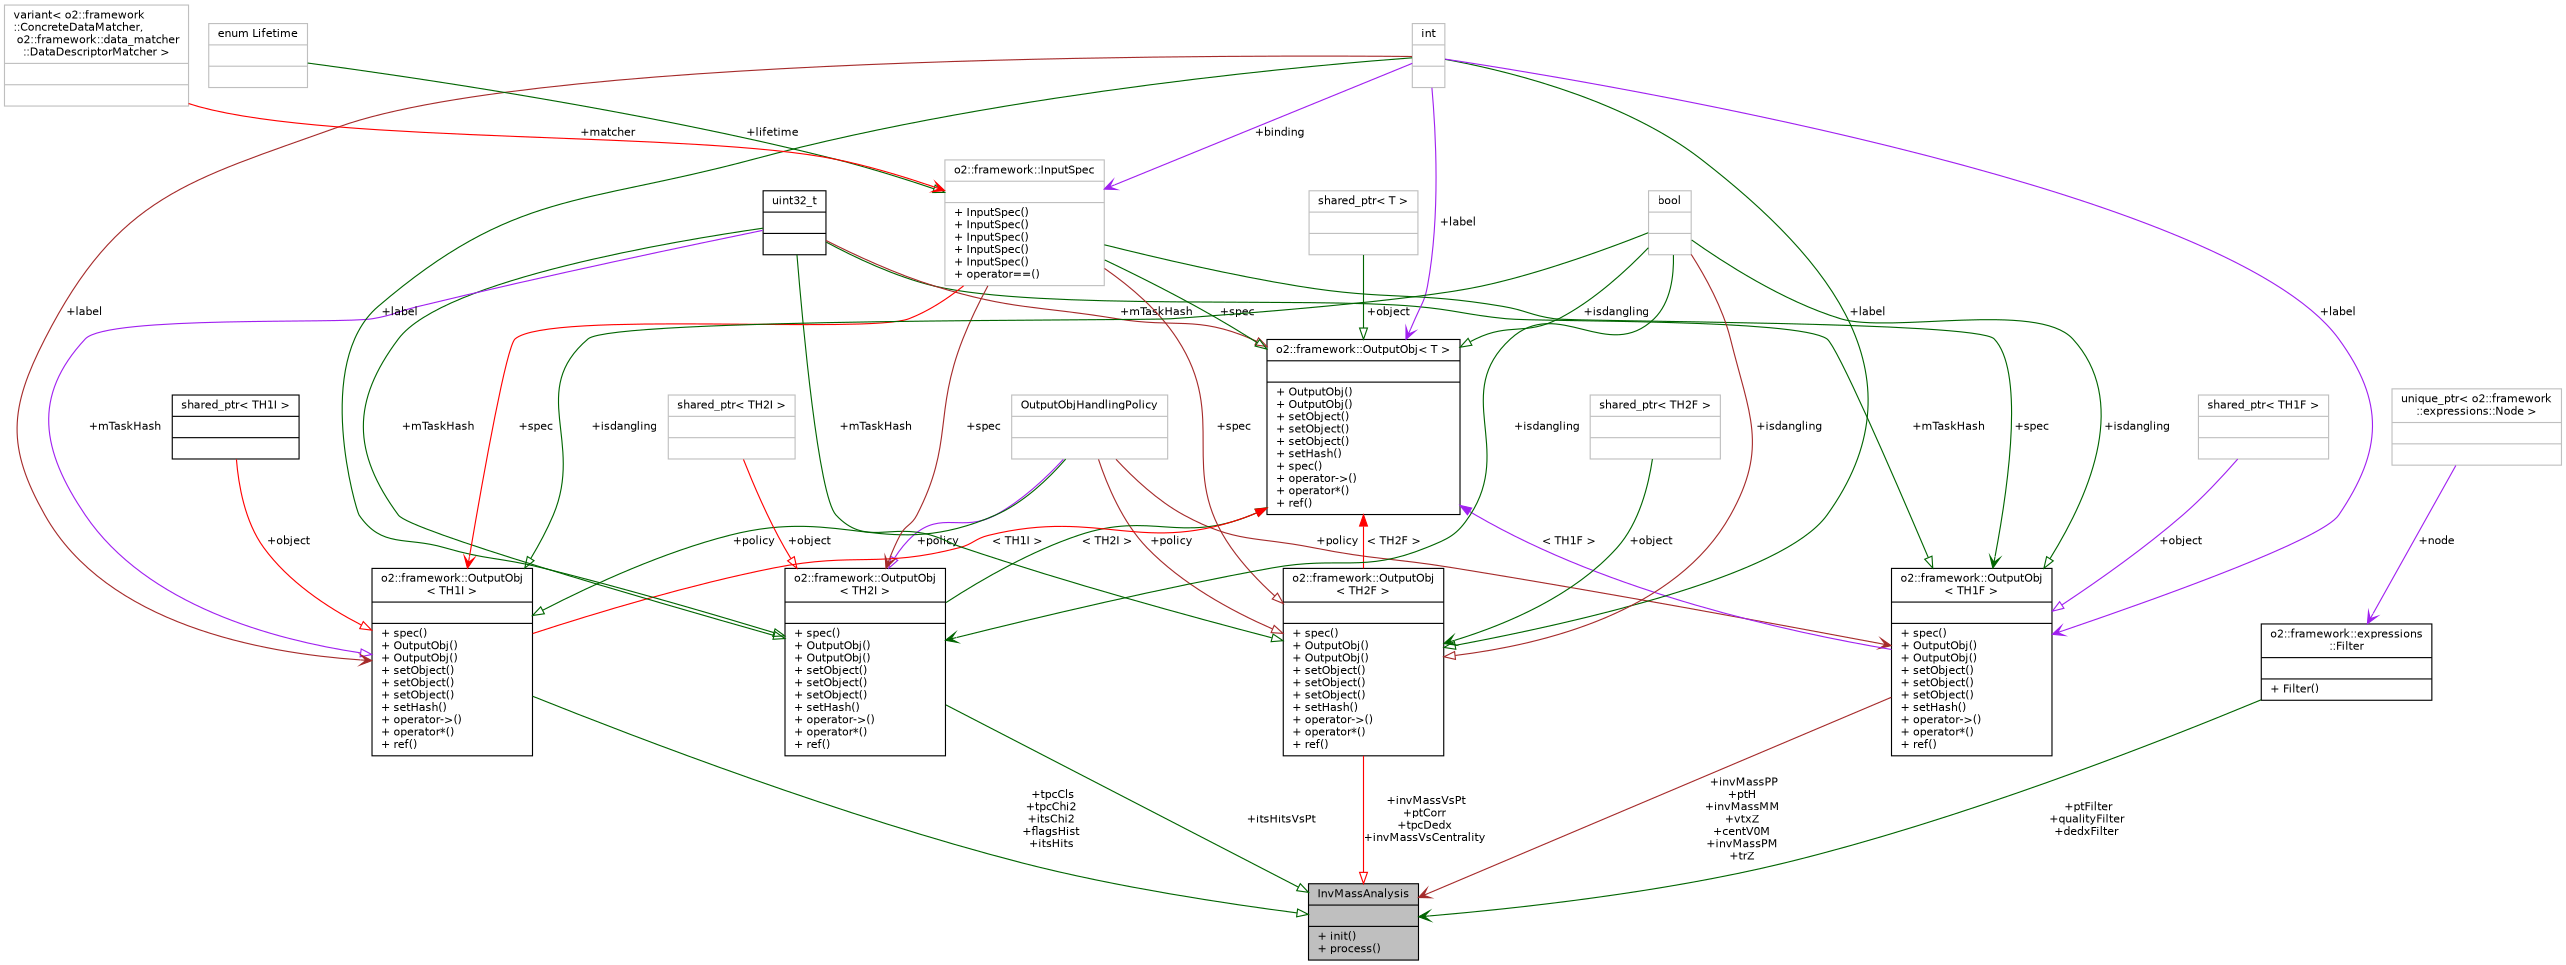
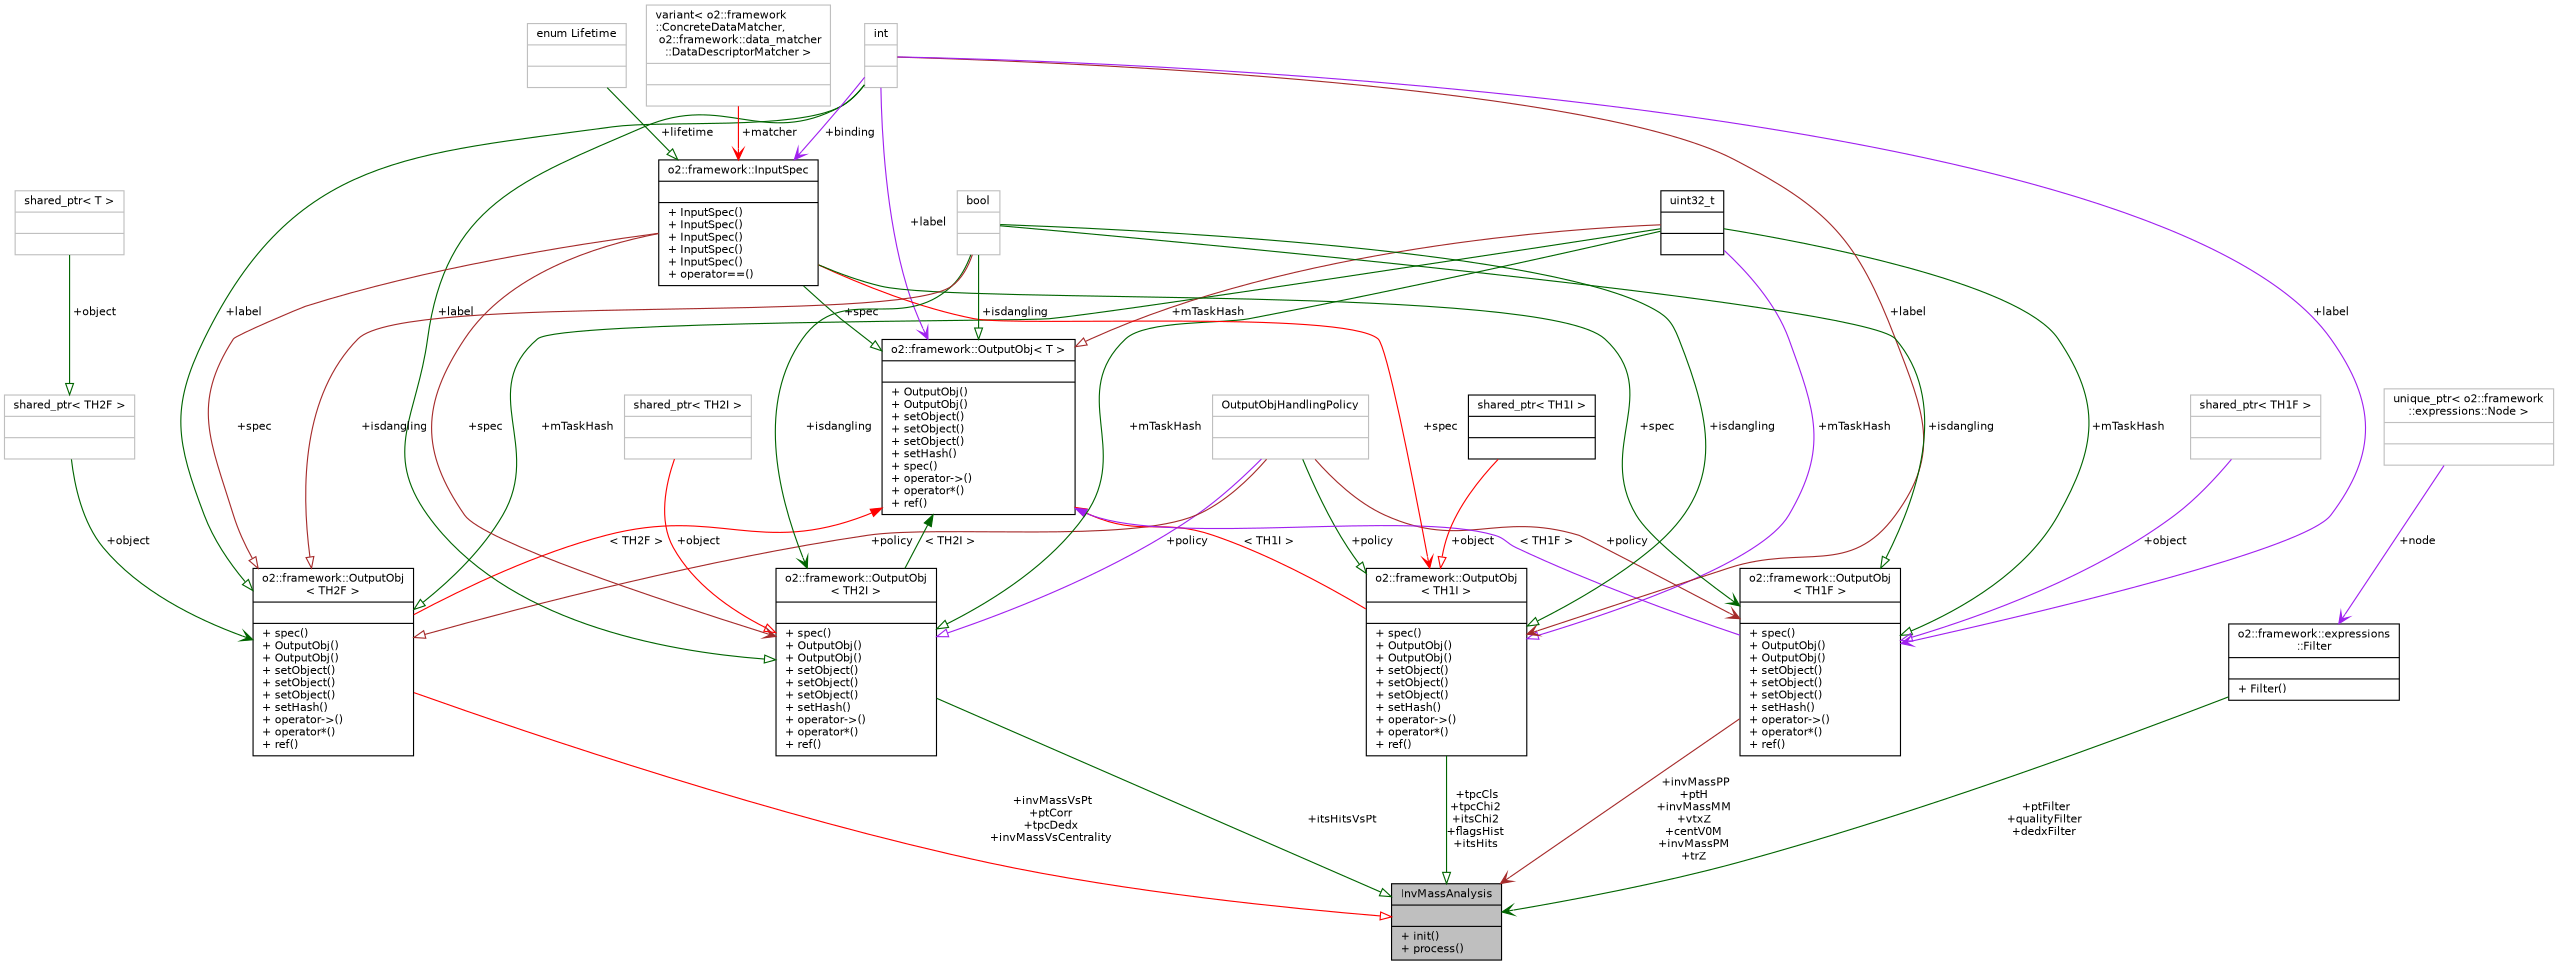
  digraph {
    node [color=black fontname=Helvetica fontsize=10 shape=record]
    edge [arrowhead=onormal color=darkgreen fontname=Helvetica fontsize=10 labelfontname=Helvetica labelfontsize=10 style=solid]
    n1 [fillcolor=grey75 fontcolor=black height=0.2 label="{InvMassAnalysis\n||+ init()\l+ process()\l}" style=filled width=0.4]
    n2 [height=0.2 label="{o2::framework::OutputObj\l\< TH2I \>\n||+ spec()\l+ OutputObj()\l+ OutputObj()\l+ setObject()\l+ setObject()\l+ setObject()\l+ setHash()\l+ operator-\>()\l+ operator*()\l+ ref()\l}" width=0.4]
    n3 [color=grey75 height=0.2 label="{OutputObjHandlingPolicy\n||}" width=0.4]
    n4 [height=0.2 label="{o2::framework::OutputObj\l\< TH1I \>\n||+ spec()\l+ OutputObj()\l+ OutputObj()\l+ setObject()\l+ setObject()\l+ setObject()\l+ setHash()\l+ operator-\>()\l+ operator*()\l+ ref()\l}" width=0.4]
    n5 [height=0.2 label="{o2::framework::OutputObj\l\< TH2F \>\n||+ spec()\l+ OutputObj()\l+ OutputObj()\l+ setObject()\l+ setObject()\l+ setObject()\l+ setHash()\l+ operator-\>()\l+ operator*()\l+ ref()\l}" width=0.4]
    n6 [height=0.2 label="{o2::framework::OutputObj\l\< TH1F \>\n||+ spec()\l+ OutputObj()\l+ OutputObj()\l+ setObject()\l+ setObject()\l+ setObject()\l+ setHash()\l+ operator-\>()\l+ operator*()\l+ ref()\l}" width=0.4]
    n7 [height=0.2 label="{o2::framework::OutputObj\< T \>\n||+ OutputObj()\l+ OutputObj()\l+ setObject()\l+ setObject()\l+ setObject()\l+ setHash()\l+ spec()\l+ operator-\>()\l+ operator*()\l+ ref()\l}" width=0.4]
    n8 [height=0.2 label="{uint32_t\n||}" width=0.4]
    n9 [color=grey75 height=0.2 label="{int\n||}" width=0.4]
-   n10 [color=grey75 height=0.2 label="{o2::framework::InputSpec\n||+ InputSpec()\l+ InputSpec()\l+ InputSpec()\l+ InputSpec()\l+ InputSpec()\l+ operator==()\l}" width=0.4]
+   n10 [height=0.2 label="{o2::framework::InputSpec\n||+ InputSpec()\l+ InputSpec()\l+ InputSpec()\l+ InputSpec()\l+ InputSpec()\l+ operator==()\l}" width=0.4]
    n11 [color=grey75 height=0.2 label="{bool\n||}" width=0.4]
    n12 [color=grey75 height=0.2 label="{enum Lifetime\n||}" width=0.4]
    n13 [color=grey75 height=0.2 label="{variant\< o2::framework\l::ConcreteDataMatcher,\l o2::framework::data_matcher\l::DataDescriptorMatcher \>\n||}" width=0.4]
    n14 [color=grey75 height=0.2 label="{shared_ptr\< TH2I \>\n||}" width=0.4]
    n15 [color=grey75 height=0.2 label="{shared_ptr\< T \>\n||}" width=0.4]
    n16 [height=0.2 label="{shared_ptr\< TH1I \>\n||}" width=0.4]
    n17 [color=grey75 height=0.2 label="{shared_ptr\< TH2F \>\n||}" width=0.4]
    n18 [color=grey75 height=0.2 label="{shared_ptr\< TH1F \>\n||}" width=0.4]
    n19 [height=0.2 label="{o2::framework::expressions\l::Filter\n||+ Filter()\l}" width=0.4]
    n20 [color=grey75 height=0.2 label="{unique_ptr\< o2::framework\l::expressions::Node \>\n||}" width=0.4]
    n2 -> n1 [label=" +itsHitsVsPt"]
    n3 -> n2 [color=purple label=" +policy"]
    n3 -> n4 [label=" +policy"]
    n3 -> n5 [color=brown label=" +policy"]
    n3 -> n6 [arrowhead=vee color=brown label=" +policy"]
    n4 -> n1 [label=" +tpcCls\n+tpcChi2\n+itsChi2\n+flagsHist\n+itsHits"]
    n5 -> n1 [color=red label=" +invMassVsPt\n+ptCorr\n+tpcDedx\n+invMassVsCentrality"]
    n6 -> n1 [arrowhead=vee color=brown label=" +invMassPP\n+ptH\n+invMassMM\n+vtxZ\n+centV0M\n+invMassPM\n+trZ"]
    n7 -> n2 [dir=back label=" \< TH2I \>" arrowhead=""]
    n7 -> n4 [color=red dir=back label=" \< TH1I \>" arrowhead=""]
    n7 -> n5 [color=red dir=back label=" \< TH2F \>" arrowhead=""]
    n7 -> n6 [color=purple dir=back label=" \< TH1F \>" arrowhead=""]
    n8 -> n2 [label=" +mTaskHash"]
    n8 -> n4 [color=purple label=" +mTaskHash"]
    n8 -> n5 [label=" +mTaskHash"]
    n8 -> n6 [label=" +mTaskHash"]
    n8 -> n7 [color=brown label=" +mTaskHash"]
    n9 -> n2 [label=" +label"]
    n9 -> n4 [arrowhead=vee color=brown label=" +label"]
    n9 -> n5 [label=" +label"]
    n9 -> n6 [arrowhead=vee color=purple label=" +label"]
    n9 -> n7 [arrowhead=vee color=purple label=" +label"]
    n9 -> n10 [arrowhead=vee color=purple label=" +binding"]
    n10 -> n2 [arrowhead=vee color=brown label=" +spec"]
    n10 -> n4 [arrowhead=vee color=red label=" +spec"]
    n10 -> n5 [color=brown label=" +spec"]
    n10 -> n6 [arrowhead=vee label=" +spec"]
    n10 -> n7 [label=" +spec"]
    n11 -> n2 [arrowhead=vee label=" +isdangling"]
    n11 -> n4 [label=" +isdangling"]
    n11 -> n5 [color=brown label=" +isdangling"]
    n11 -> n6 [label=" +isdangling"]
    n11 -> n7 [label=" +isdangling"]
    n12 -> n10 [label=" +lifetime"]
    n13 -> n10 [arrowhead=vee color=red label=" +matcher"]
    n14 -> n2 [color=red label=" +object"]
-   n15 -> n7 [label=" +object"]
+   n15 -> n17 [label=" +object"]
    n16 -> n4 [color=red label=" +object"]
    n17 -> n5 [arrowhead=vee label=" +object"]
    n18 -> n6 [color=purple label=" +object"]
    n19 -> n1 [arrowhead=vee label=" +ptFilter\n+qualityFilter\n+dedxFilter"]
    n20 -> n19 [arrowhead=vee color=purple label=" +node"]
  }
